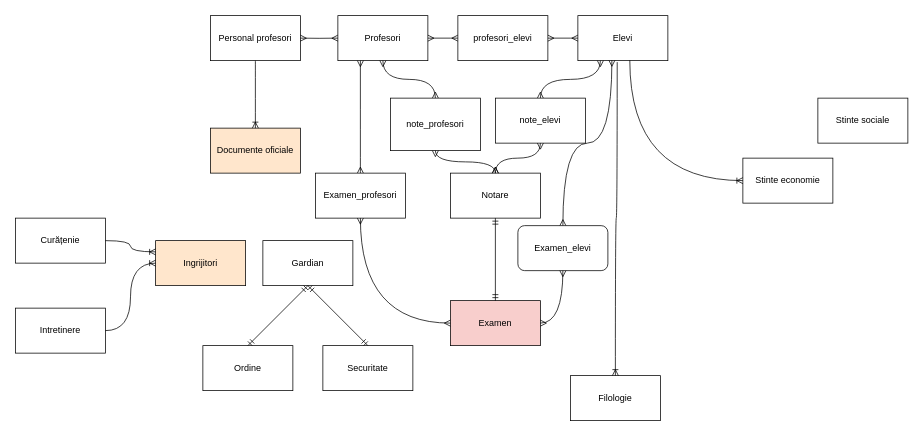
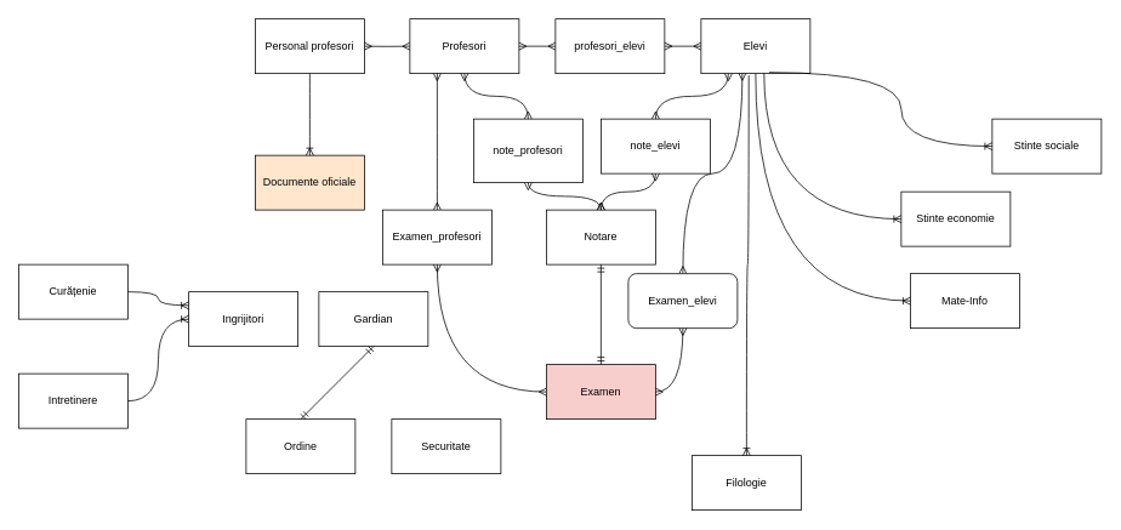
  <mxCell id="0" />
  <mxCell id="1" parent="0" />
  <mxCell id="2" value="Elevi" style="rounded=0;whiteSpace=wrap;html=1;" vertex="1" parent="1"><mxGeometry x="770" y="20" width="120" height="60" as="geometry" /></mxCell>
  <mxCell id="3" value="Profesori" style="rounded=0;whiteSpace=wrap;html=1;" vertex="1" parent="1"><mxGeometry x="450" y="20" width="120" height="60" as="geometry" /></mxCell>
- <mxCell id="4" value="Ingrijitori" style="whiteSpace=wrap;html=1;fillColor=#ffe6cc;" vertex="1" parent="1"><mxGeometry x="207" y="320" width="120" height="60" as="geometry" /></mxCell>
+ <mxCell id="4" value="Ingrijitori" style="whiteSpace=wrap;html=1;" vertex="1" parent="1"><mxGeometry x="207" y="320" width="120" height="60" as="geometry" /></mxCell>
  <mxCell id="5" value="Gardian" style="whiteSpace=wrap;html=1;" vertex="1" parent="1"><mxGeometry x="350" y="320" width="120" height="60" as="geometry" /></mxCell>
  <mxCell id="6" value="Personal profesori" style="rounded=0;whiteSpace=wrap;html=1;" vertex="1" parent="1"><mxGeometry x="280" y="20" width="120" height="60" as="geometry" /></mxCell>
  <mxCell id="7" value="Filologie" style="whiteSpace=wrap;html=1;" vertex="1" parent="1"><mxGeometry x="760" y="500" width="120" height="60" as="geometry" /></mxCell>
+ <mxCell id="8" value="Mate-Info" style="rounded=0;whiteSpace=wrap;html=1;" vertex="1" parent="1"><mxGeometry x="1000" y="300" width="120" height="60" as="geometry" /></mxCell>
  <mxCell id="9" value="Stinte sociale" style="rounded=0;whiteSpace=wrap;html=1;" vertex="1" parent="1"><mxGeometry x="1090" y="130" width="120" height="60" as="geometry" /></mxCell>
  <mxCell id="10" value="Examen" style="whiteSpace=wrap;html=1;fillColor=#f8cecc;" vertex="1" parent="1"><mxGeometry x="600" y="400" width="120" height="60" as="geometry" /></mxCell>
  <mxCell id="11" value="Notare" style="whiteSpace=wrap;html=1;" vertex="1" parent="1"><mxGeometry x="600" y="230" width="120" height="60" as="geometry" /></mxCell>
  <mxCell id="12" value="Curățenie" style="whiteSpace=wrap;html=1;" vertex="1" parent="1"><mxGeometry x="20" y="290" width="120" height="60" as="geometry" /></mxCell>
  <mxCell id="13" value="Documente oficiale" style="whiteSpace=wrap;html=1;fillColor=#ffe6cc;" vertex="1" parent="1"><mxGeometry x="280" y="170" width="120" height="60" as="geometry" /></mxCell>
  <mxCell id="14" value="Stinte economie" style="whiteSpace=wrap;html=1;" vertex="1" parent="1"><mxGeometry x="990" y="210" width="120" height="60" as="geometry" /></mxCell>
  <mxCell id="15" value="Intretinere" style="whiteSpace=wrap;html=1;" vertex="1" parent="1"><mxGeometry x="20" y="410" width="120" height="60" as="geometry" /></mxCell>
  <mxCell id="16" value="Securitate" style="whiteSpace=wrap;html=1;" vertex="1" parent="1"><mxGeometry x="430" y="460" width="120" height="60" as="geometry" /></mxCell>
  <mxCell id="17" value="Ordine" style="whiteSpace=wrap;html=1;" vertex="1" parent="1"><mxGeometry x="270" y="460" width="120" height="60" as="geometry" /></mxCell>
  <mxCell id="18" value="" style="edgeStyle=orthogonalEdgeStyle;fontSize=12;html=1;endArrow=ERmany;startArrow=ERmany;rounded=0;exitX=0;exitY=0.5;exitDx=0;exitDy=0;entryX=1;entryY=0.5;entryDx=0;entryDy=0;curved=1;" edge="1" parent="1" source="32" target="3"><mxGeometry width="100" height="100" relative="1" as="geometry"><mxPoint x="1020" y="220" as="sourcePoint" /><mxPoint x="1120" y="120" as="targetPoint" /></mxGeometry></mxCell>
+ <mxCell id="19" value="" style="edgeStyle=orthogonalEdgeStyle;fontSize=12;html=1;endArrow=ERoneToMany;rounded=0;exitX=0.5;exitY=1;exitDx=0;exitDy=0;entryX=0;entryY=0.5;entryDx=0;entryDy=0;curved=1;" edge="1" parent="1" source="2" target="8"><mxGeometry width="100" height="100" relative="1" as="geometry"><mxPoint x="690" y="210" as="sourcePoint" /><mxPoint x="790" y="110" as="targetPoint" /></mxGeometry></mxCell>
  <mxCell id="20" value="" style="edgeStyle=orthogonalEdgeStyle;fontSize=12;html=1;endArrow=ERoneToMany;rounded=0;entryX=0.5;entryY=0;entryDx=0;entryDy=0;exitX=0.437;exitY=1.033;exitDx=0;exitDy=0;exitPerimeter=0;curved=1;" edge="1" parent="1" source="2" target="7"><mxGeometry width="100" height="100" relative="1" as="geometry"><mxPoint x="750" y="110" as="sourcePoint" /><mxPoint x="810" y="200" as="targetPoint" /></mxGeometry></mxCell>
+ <mxCell id="21" value="" style="edgeStyle=orthogonalEdgeStyle;fontSize=12;html=1;endArrow=ERoneToMany;rounded=0;exitX=0.623;exitY=0.98;exitDx=0;exitDy=0;entryX=0;entryY=0.5;entryDx=0;entryDy=0;curved=1;exitPerimeter=0;" edge="1" parent="1" source="2" target="9"><mxGeometry width="100" height="100" relative="1" as="geometry"><mxPoint x="770" y="90" as="sourcePoint" /><mxPoint x="810" y="200" as="targetPoint" /></mxGeometry></mxCell>
  <mxCell id="22" value="" style="edgeStyle=orthogonalEdgeStyle;fontSize=12;html=1;endArrow=ERoneToMany;rounded=0;exitX=0.577;exitY=0.993;exitDx=0;exitDy=0;entryX=0;entryY=0.5;entryDx=0;entryDy=0;curved=1;exitPerimeter=0;" edge="1" parent="1" source="2" target="14"><mxGeometry width="100" height="100" relative="1" as="geometry"><mxPoint x="790" y="94" as="sourcePoint" /><mxPoint x="1060" y="280" as="targetPoint" /></mxGeometry></mxCell>
  <mxCell id="23" value="" style="edgeStyle=orthogonalEdgeStyle;fontSize=12;html=1;endArrow=ERmany;startArrow=ERmany;rounded=0;entryX=0.25;entryY=1;entryDx=0;entryDy=0;curved=1;exitX=0.5;exitY=0;exitDx=0;exitDy=0;" edge="1" parent="1" source="34" target="2"><mxGeometry width="100" height="100" relative="1" as="geometry"><mxPoint x="750" y="155" as="sourcePoint" /><mxPoint x="640" y="110" as="targetPoint" /></mxGeometry></mxCell>
  <mxCell id="24" value="" style="edgeStyle=orthogonalEdgeStyle;fontSize=12;html=1;endArrow=ERmany;startArrow=ERmany;rounded=0;entryX=0.5;entryY=1;entryDx=0;entryDy=0;curved=1;exitX=0.5;exitY=0;exitDx=0;exitDy=0;" edge="1" parent="1" source="35" target="3"><mxGeometry width="100" height="100" relative="1" as="geometry"><mxPoint x="590" y="95" as="sourcePoint" /><mxPoint x="740" y="90" as="targetPoint" /></mxGeometry></mxCell>
  <mxCell id="25" value="" style="edgeStyle=orthogonalEdgeStyle;fontSize=12;html=1;endArrow=ERmany;startArrow=ERmany;rounded=0;entryX=1;entryY=0.5;entryDx=0;entryDy=0;curved=1;" edge="1" parent="1" target="6"><mxGeometry width="100" height="100" relative="1" as="geometry"><mxPoint x="450" y="50" as="sourcePoint" /><mxPoint x="460" y="129.5" as="targetPoint" /></mxGeometry></mxCell>
  <mxCell id="26" value="" style="edgeStyle=orthogonalEdgeStyle;fontSize=12;html=1;endArrow=ERoneToMany;rounded=0;exitX=0.5;exitY=1;exitDx=0;exitDy=0;curved=1;entryX=0.5;entryY=0;entryDx=0;entryDy=0;" edge="1" parent="1" source="6" target="13"><mxGeometry width="100" height="100" relative="1" as="geometry"><mxPoint x="360" y="290" as="sourcePoint" /><mxPoint x="300" y="120" as="targetPoint" /></mxGeometry></mxCell>
  <mxCell id="27" value="" style="edgeStyle=orthogonalEdgeStyle;fontSize=12;html=1;endArrow=ERmany;startArrow=ERmany;rounded=0;entryX=0.378;entryY=0.993;entryDx=0;entryDy=0;curved=1;entryPerimeter=0;exitX=0.5;exitY=0;exitDx=0;exitDy=0;" edge="1" parent="1" source="39" target="2"><mxGeometry width="100" height="100" relative="1" as="geometry"><mxPoint x="750" y="300" as="sourcePoint" /><mxPoint x="740" y="90" as="targetPoint" /></mxGeometry></mxCell>
  <mxCell id="28" value="" style="edgeStyle=orthogonalEdgeStyle;fontSize=12;html=1;endArrow=ERmany;startArrow=ERmany;rounded=0;entryX=0.25;entryY=1;entryDx=0;entryDy=0;exitX=0.5;exitY=0;exitDx=0;exitDy=0;curved=1;" edge="1" parent="1" source="38" target="3"><mxGeometry width="100" height="100" relative="1" as="geometry"><mxPoint x="710" y="280" as="sourcePoint" /><mxPoint x="755" y="90" as="targetPoint" /></mxGeometry></mxCell>
  <mxCell id="29" value="" style="fontSize=12;html=1;endArrow=ERmandOne;startArrow=ERmandOne;rounded=0;entryX=0.5;entryY=1;entryDx=0;entryDy=0;exitX=0.5;exitY=0;exitDx=0;exitDy=0;" edge="1" parent="1" source="10" target="11"><mxGeometry width="100" height="100" relative="1" as="geometry"><mxPoint x="480" y="340" as="sourcePoint" /><mxPoint x="580" y="240" as="targetPoint" /></mxGeometry></mxCell>
- <mxCell id="30" value="" style="fontSize=12;html=1;endArrow=ERmandOne;startArrow=ERmandOne;rounded=0;entryX=0.5;entryY=1;entryDx=0;entryDy=0;exitX=0.5;exitY=0;exitDx=0;exitDy=0;" edge="1" parent="1" source="16" target="5"><mxGeometry width="100" height="100" relative="1" as="geometry"><mxPoint x="439.5" y="470" as="sourcePoint" /><mxPoint x="439.5" y="380" as="targetPoint" /></mxGeometry></mxCell>
  <mxCell id="31" value="" style="edgeStyle=orthogonalEdgeStyle;fontSize=12;html=1;endArrow=ERoneToMany;rounded=0;exitX=1;exitY=0.5;exitDx=0;exitDy=0;curved=1;entryX=0;entryY=0.25;entryDx=0;entryDy=0;" edge="1" parent="1" source="12" target="4"><mxGeometry width="100" height="100" relative="1" as="geometry"><mxPoint x="350" y="90" as="sourcePoint" /><mxPoint x="170" y="300" as="targetPoint" /></mxGeometry></mxCell>
  <mxCell id="32" value="profesori_elevi" style="rounded=0;whiteSpace=wrap;html=1;" vertex="1" parent="1"><mxGeometry x="610" y="20" width="120" height="60" as="geometry" /></mxCell>
  <mxCell id="33" value="" style="edgeStyle=orthogonalEdgeStyle;fontSize=12;html=1;endArrow=ERmany;startArrow=ERmany;rounded=0;exitX=0;exitY=0.5;exitDx=0;exitDy=0;entryX=1;entryY=0.5;entryDx=0;entryDy=0;curved=1;" edge="1" parent="1" source="2" target="32"><mxGeometry width="100" height="100" relative="1" as="geometry"><mxPoint x="630" y="100" as="sourcePoint" /><mxPoint x="580" y="60" as="targetPoint" /></mxGeometry></mxCell>
  <mxCell id="34" value="note_elevi" style="rounded=0;whiteSpace=wrap;html=1;" vertex="1" parent="1"><mxGeometry x="660" y="130" width="120" height="60" as="geometry" /></mxCell>
  <mxCell id="35" value="note_profesori" style="rounded=0;whiteSpace=wrap;html=1;" vertex="1" parent="1"><mxGeometry x="520" y="130" width="120" height="70" as="geometry" /></mxCell>
  <mxCell id="36" value="" style="edgeStyle=orthogonalEdgeStyle;fontSize=12;html=1;endArrow=ERmany;startArrow=ERmany;rounded=0;curved=1;exitX=0.5;exitY=0;exitDx=0;exitDy=0;entryX=0.5;entryY=1;entryDx=0;entryDy=0;" edge="1" parent="1" source="11" target="34"><mxGeometry width="100" height="100" relative="1" as="geometry"><mxPoint x="639.5" y="240" as="sourcePoint" /><mxPoint x="740" y="220" as="targetPoint" /></mxGeometry></mxCell>
  <mxCell id="37" value="" style="edgeStyle=orthogonalEdgeStyle;fontSize=12;html=1;endArrow=ERmany;startArrow=ERmany;rounded=0;entryX=0.5;entryY=1;entryDx=0;entryDy=0;curved=1;" edge="1" parent="1" source="11" target="35"><mxGeometry width="100" height="100" relative="1" as="geometry"><mxPoint x="590" y="140" as="sourcePoint" /><mxPoint x="520" y="90" as="targetPoint" /></mxGeometry></mxCell>
  <mxCell id="38" value="Examen_profesori" style="rounded=0;whiteSpace=wrap;html=1;" vertex="1" parent="1"><mxGeometry x="420" y="230" width="120" height="60" as="geometry" /></mxCell>
  <mxCell id="39" value="Examen_elevi" style="whiteSpace=wrap;html=1;rounded=1;" vertex="1" parent="1"><mxGeometry x="690" y="300" width="120" height="60" as="geometry" /></mxCell>
  <mxCell id="40" value="" style="edgeStyle=orthogonalEdgeStyle;fontSize=12;html=1;endArrow=ERmany;startArrow=ERmany;rounded=0;entryX=0.5;entryY=1;entryDx=0;entryDy=0;exitX=0;exitY=0.5;exitDx=0;exitDy=0;curved=1;" edge="1" parent="1" source="10" target="38"><mxGeometry width="100" height="100" relative="1" as="geometry"><mxPoint x="530" y="449.5" as="sourcePoint" /><mxPoint x="510" y="299.5" as="targetPoint" /></mxGeometry></mxCell>
  <mxCell id="41" value="" style="edgeStyle=orthogonalEdgeStyle;fontSize=12;html=1;endArrow=ERmany;startArrow=ERmany;rounded=0;entryX=0.5;entryY=1;entryDx=0;entryDy=0;curved=1;exitX=1;exitY=0.5;exitDx=0;exitDy=0;" edge="1" parent="1" source="10" target="39"><mxGeometry width="100" height="100" relative="1" as="geometry"><mxPoint x="644.5" y="540" as="sourcePoint" /><mxPoint x="719.5" y="300" as="targetPoint" /></mxGeometry></mxCell>
  <mxCell id="42" value="" style="edgeStyle=orthogonalEdgeStyle;fontSize=12;html=1;endArrow=ERoneToMany;rounded=0;exitX=1;exitY=0.5;exitDx=0;exitDy=0;curved=1;entryX=0;entryY=0.5;entryDx=0;entryDy=0;" edge="1" parent="1" source="15" target="4"><mxGeometry width="100" height="100" relative="1" as="geometry"><mxPoint x="150" y="330" as="sourcePoint" /><mxPoint x="217" y="345" as="targetPoint" /></mxGeometry></mxCell>
  <mxCell id="43" value="" style="fontSize=12;html=1;endArrow=ERmandOne;startArrow=ERmandOne;rounded=0;entryX=0.5;entryY=1;entryDx=0;entryDy=0;exitX=0.5;exitY=0;exitDx=0;exitDy=0;" edge="1" parent="1" source="17" target="5"><mxGeometry width="100" height="100" relative="1" as="geometry"><mxPoint x="500" y="470" as="sourcePoint" /><mxPoint x="420" y="390" as="targetPoint" /></mxGeometry></mxCell>
